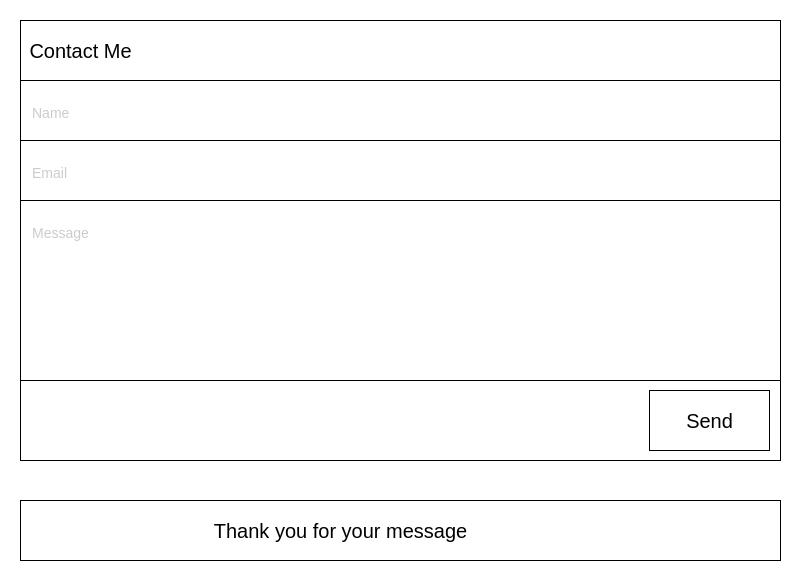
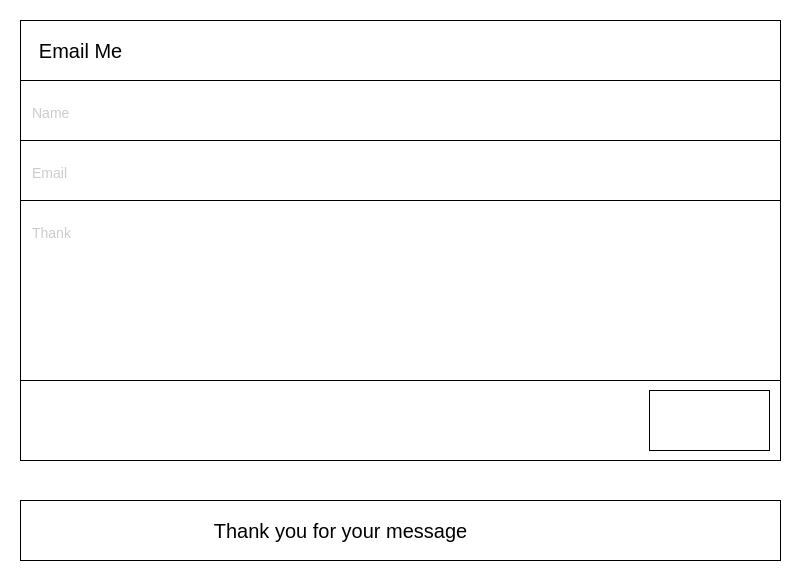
  <mxCell id="0" />
  <mxCell id="1" parent="0" />
  <mxCell id="2" value="" style="rounded=0;whiteSpace=wrap;html=1;strokeColor=#000000;align=left;" parent="1" vertex="1"><mxGeometry x="20" y="20" width="760" height="440" as="geometry" /></mxCell>
- <mxCell id="3" value="&lt;font style=&quot;font-size: 20px; font-weight: normal;&quot;&gt;Contact Me&lt;/font&gt;" style="text;strokeColor=none;fillColor=none;html=1;fontSize=24;fontStyle=1;verticalAlign=middle;align=center;" parent="1" vertex="1"><mxGeometry x="30" y="30" width="100" height="40" as="geometry" /></mxCell>
+ <mxCell id="3" value="&lt;font style=&quot;font-size: 20px; font-weight: normal;&quot;&gt;Email Me&lt;/font&gt;" style="text;strokeColor=none;fillColor=none;html=1;fontSize=24;fontStyle=1;verticalAlign=middle;align=center;" parent="1" vertex="1"><mxGeometry x="30" y="30" width="100" height="40" as="geometry" /></mxCell>
  <mxCell id="4" value="" style="rounded=0;whiteSpace=wrap;html=1;" parent="1" vertex="1"><mxGeometry x="20" y="80" width="760" height="60" as="geometry" /></mxCell>
  <mxCell id="5" value="&lt;span style=&quot;font-weight: normal;&quot;&gt;&lt;font style=&quot;font-size: 14px;&quot;&gt;Name&lt;/font&gt;&lt;/span&gt;" style="text;strokeColor=none;fillColor=none;html=1;fontSize=24;fontStyle=1;verticalAlign=middle;align=left;fontColor=#CCCCCC;" parent="1" vertex="1"><mxGeometry x="30" y="105" width="100" height="10" as="geometry" /></mxCell>
  <mxCell id="6" value="" style="rounded=0;whiteSpace=wrap;html=1;" parent="1" vertex="1"><mxGeometry x="20" y="140" width="760" height="60" as="geometry" /></mxCell>
  <mxCell id="7" value="&lt;span style=&quot;font-weight: normal;&quot;&gt;&lt;font style=&quot;font-size: 14px;&quot;&gt;Email&lt;/font&gt;&lt;/span&gt;" style="text;strokeColor=none;fillColor=none;html=1;fontSize=24;fontStyle=1;verticalAlign=middle;align=left;fontColor=#CCCCCC;" parent="1" vertex="1"><mxGeometry x="30" y="165" width="100" height="10" as="geometry" /></mxCell>
  <mxCell id="8" value="" style="rounded=0;whiteSpace=wrap;html=1;" parent="1" vertex="1"><mxGeometry x="20" y="200" width="760" height="180" as="geometry" /></mxCell>
- <mxCell id="9" value="&lt;span style=&quot;font-weight: normal;&quot;&gt;&lt;font style=&quot;font-size: 14px;&quot;&gt;Message&lt;/font&gt;&lt;/span&gt;" style="text;strokeColor=none;fillColor=none;html=1;fontSize=24;fontStyle=1;verticalAlign=middle;align=left;fontColor=#CCCCCC;" parent="1" vertex="1"><mxGeometry x="30" y="225" width="100" height="10" as="geometry" /></mxCell>
+ <mxCell id="9" value="&lt;span style=&quot;font-weight: normal;&quot;&gt;&lt;font style=&quot;font-size: 14px;&quot;&gt;Thank&lt;/font&gt;&lt;/span&gt;" style="text;strokeColor=none;fillColor=none;html=1;fontSize=24;fontStyle=1;verticalAlign=middle;align=left;fontColor=#CCCCCC;" parent="1" vertex="1"><mxGeometry x="30" y="225" width="100" height="10" as="geometry" /></mxCell>
  <mxCell id="10" value="" style="rounded=0;whiteSpace=wrap;html=1;" vertex="1" parent="1"><mxGeometry x="649" y="390" width="120" height="60" as="geometry" /></mxCell>
- <mxCell id="11" value="&lt;font style=&quot;font-size: 20px; font-weight: normal;&quot;&gt;Send&lt;/font&gt;" style="text;strokeColor=none;fillColor=none;html=1;fontSize=24;fontStyle=1;verticalAlign=middle;align=center;" vertex="1" parent="1"><mxGeometry x="659" y="400" width="100" height="40" as="geometry" /></mxCell>
  <mxCell id="12" value="" style="rounded=0;whiteSpace=wrap;html=1;" vertex="1" parent="1"><mxGeometry x="20" y="500" width="760" height="60" as="geometry" /></mxCell>
  <mxCell id="13" value="&lt;font style=&quot;font-size: 20px; font-weight: normal;&quot;&gt;Thank you for your message&lt;/font&gt;" style="text;strokeColor=none;fillColor=none;html=1;fontSize=24;fontStyle=1;verticalAlign=middle;align=center;" vertex="1" parent="1"><mxGeometry x="290" y="510" width="100" height="40" as="geometry" /></mxCell>
